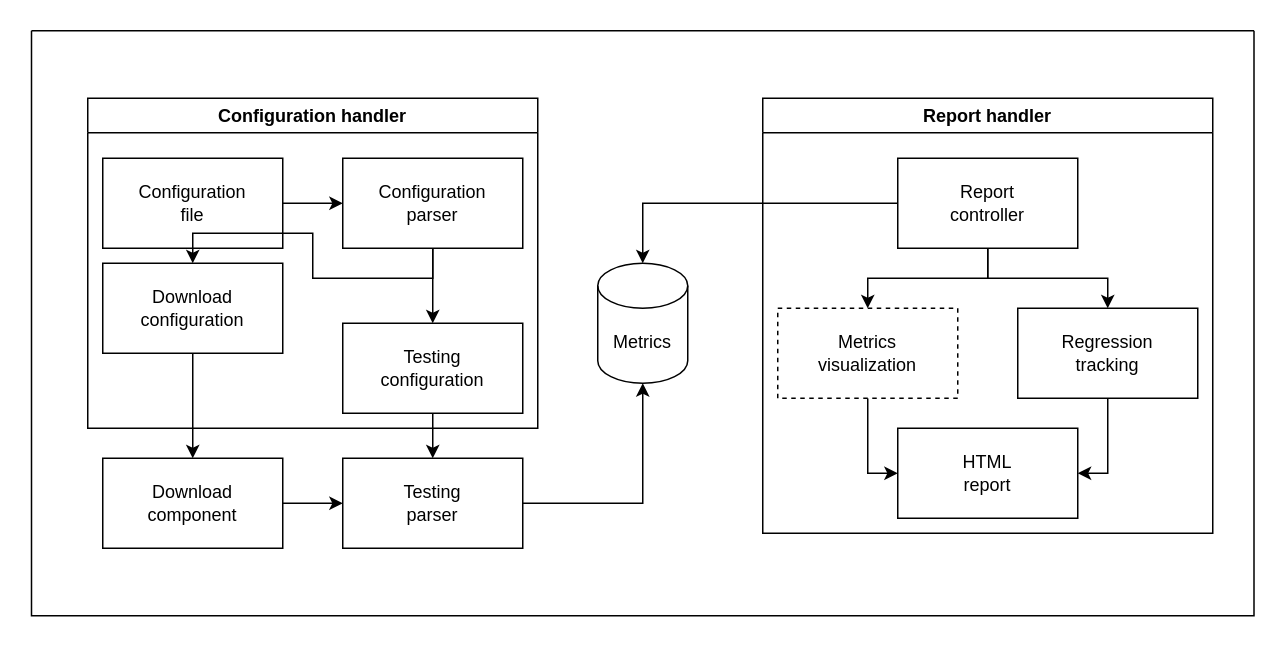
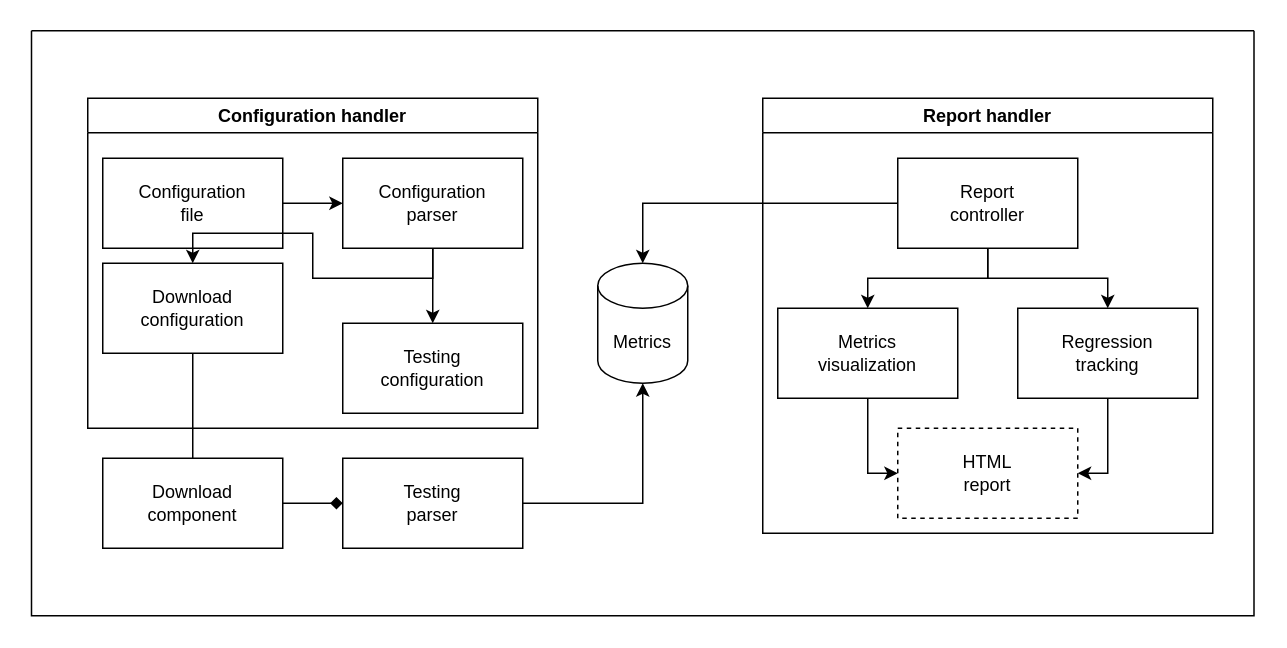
  <mxCell id="0" />
  <mxCell id="1" parent="0" />
- <mxCell id="2" style="edgeStyle=orthogonalEdgeStyle;rounded=0;orthogonalLoop=1;jettySize=auto;html=1;" parent="1" source="3" target="5" edge="1"><mxGeometry relative="1" as="geometry" /></mxCell>
+ <mxCell id="2" style="edgeStyle=orthogonalEdgeStyle;rounded=0;orthogonalLoop=1;jettySize=auto;html=1;endArrow=diamond;" parent="1" source="3" target="5" edge="1"><mxGeometry relative="1" as="geometry" /></mxCell>
  <mxCell id="3" value="Download&lt;div&gt;component&lt;/div&gt;" style="rounded=0;whiteSpace=wrap;html=1;" parent="1" vertex="1"><mxGeometry x="68" y="305" width="120" height="60" as="geometry" /></mxCell>
  <mxCell id="4" style="edgeStyle=orthogonalEdgeStyle;rounded=0;orthogonalLoop=1;jettySize=auto;html=1;" parent="1" source="5" target="6" edge="1"><mxGeometry relative="1" as="geometry" /></mxCell>
  <mxCell id="5" value="Testing&lt;div&gt;parser&lt;/div&gt;" style="rounded=0;whiteSpace=wrap;html=1;" parent="1" vertex="1"><mxGeometry x="228" y="305" width="120" height="60" as="geometry" /></mxCell>
  <mxCell id="6" value="Metrics" style="shape=cylinder3;whiteSpace=wrap;html=1;boundedLbl=1;backgroundOutline=1;size=15;" parent="1" vertex="1"><mxGeometry x="398" y="175" width="60" height="80" as="geometry" /></mxCell>
  <mxCell id="7" value="Configuration handler" style="swimlane;whiteSpace=wrap;html=1;" parent="1" vertex="1"><mxGeometry x="58" width="300" height="220" as="geometry" y="65" /></mxCell>
  <mxCell id="8" style="edgeStyle=orthogonalEdgeStyle;rounded=0;orthogonalLoop=1;jettySize=auto;html=1;exitX=1;exitY=0.5;exitDx=0;exitDy=0;entryX=0;entryY=0.5;entryDx=0;entryDy=0;" parent="7" source="9" target="12" edge="1"><mxGeometry relative="1" as="geometry" /></mxCell>
  <mxCell id="9" value="Configuration&lt;div&gt;file&lt;/div&gt;" style="rounded=0;whiteSpace=wrap;html=1;" parent="7" vertex="1"><mxGeometry x="10" y="40" width="120" height="60" as="geometry" /></mxCell>
  <mxCell id="10" style="edgeStyle=orthogonalEdgeStyle;rounded=0;orthogonalLoop=1;jettySize=auto;html=1;" parent="7" source="12" target="14" edge="1"><mxGeometry relative="1" as="geometry" /></mxCell>
  <mxCell id="11" style="edgeStyle=orthogonalEdgeStyle;rounded=0;orthogonalLoop=1;jettySize=auto;html=1;exitX=0.5;exitY=1;exitDx=0;exitDy=0;" parent="7" source="12" target="13" edge="1"><mxGeometry relative="1" as="geometry" /></mxCell>
  <mxCell id="12" value="Configuration&lt;div&gt;parser&lt;/div&gt;" style="rounded=0;whiteSpace=wrap;html=1;" parent="7" vertex="1"><mxGeometry x="170" y="40" width="120" height="60" as="geometry" /></mxCell>
  <mxCell id="13" value="Download&lt;div&gt;configuration&lt;/div&gt;" style="rounded=0;whiteSpace=wrap;html=1;" parent="7" vertex="1"><mxGeometry x="10" y="110" width="120" height="60" as="geometry" /></mxCell>
  <mxCell id="14" value="Testing&lt;div&gt;configuration&lt;/div&gt;" style="rounded=0;whiteSpace=wrap;html=1;" parent="7" vertex="1"><mxGeometry x="170" y="150" width="120" height="60" as="geometry" /></mxCell>
- <mxCell id="15" style="edgeStyle=orthogonalEdgeStyle;rounded=0;orthogonalLoop=1;jettySize=auto;html=1;exitX=0.5;exitY=1;exitDx=0;exitDy=0;" parent="1" source="13" target="3" edge="1"><mxGeometry relative="1" as="geometry" /></mxCell>
- <mxCell id="16" style="edgeStyle=orthogonalEdgeStyle;rounded=0;orthogonalLoop=1;jettySize=auto;html=1;exitX=0.5;exitY=1;exitDx=0;exitDy=0;" parent="1" source="14" target="5" edge="1"><mxGeometry relative="1" as="geometry" /></mxCell>
+ <mxCell id="15" style="edgeStyle=orthogonalEdgeStyle;rounded=0;orthogonalLoop=1;jettySize=auto;html=1;exitX=0.5;exitY=1;exitDx=0;exitDy=0;endArrow=none;" parent="1" source="13" target="3" edge="1"><mxGeometry relative="1" as="geometry" /></mxCell>
  <mxCell id="17" value="Report handler" style="swimlane;whiteSpace=wrap;html=1;" parent="1" vertex="1"><mxGeometry x="508" width="300" height="290" as="geometry" y="65" /></mxCell>
  <mxCell id="18" style="edgeStyle=orthogonalEdgeStyle;rounded=0;orthogonalLoop=1;jettySize=auto;html=1;" parent="17" source="20" target="22" edge="1"><mxGeometry relative="1" as="geometry" /></mxCell>
  <mxCell id="19" style="edgeStyle=orthogonalEdgeStyle;rounded=0;orthogonalLoop=1;jettySize=auto;html=1;" parent="17" source="20" target="24" edge="1"><mxGeometry relative="1" as="geometry" /></mxCell>
  <mxCell id="20" value="Report&lt;div&gt;controller&lt;/div&gt;" style="rounded=0;whiteSpace=wrap;html=1;" parent="17" vertex="1"><mxGeometry x="90" y="40" width="120" height="60" as="geometry" /></mxCell>
  <mxCell id="21" style="edgeStyle=orthogonalEdgeStyle;rounded=0;orthogonalLoop=1;jettySize=auto;html=1;exitX=0.5;exitY=1;exitDx=0;exitDy=0;entryX=0;entryY=0.5;entryDx=0;entryDy=0;" parent="17" source="22" target="25" edge="1"><mxGeometry relative="1" as="geometry" /></mxCell>
- <mxCell id="22" value="Metrics&lt;div&gt;visualization&lt;/div&gt;" style="rounded=0;whiteSpace=wrap;html=1;dashed=1;" parent="17" vertex="1"><mxGeometry x="10" y="140" width="120" height="60" as="geometry" /></mxCell>
+ <mxCell id="22" value="Metrics&lt;div&gt;visualization&lt;/div&gt;" style="rounded=0;whiteSpace=wrap;html=1;" parent="17" vertex="1"><mxGeometry x="10" y="140" width="120" height="60" as="geometry" /></mxCell>
  <mxCell id="23" style="edgeStyle=orthogonalEdgeStyle;rounded=0;orthogonalLoop=1;jettySize=auto;html=1;entryX=1;entryY=0.5;entryDx=0;entryDy=0;" parent="17" source="24" target="25" edge="1"><mxGeometry relative="1" as="geometry" /></mxCell>
  <mxCell id="24" value="Regression&lt;div&gt;tracking&lt;/div&gt;" style="rounded=0;whiteSpace=wrap;html=1;" parent="17" vertex="1"><mxGeometry x="170" y="140" width="120" height="60" as="geometry" /></mxCell>
- <mxCell id="25" value="HTML&lt;div&gt;report&lt;/div&gt;" style="rounded=0;whiteSpace=wrap;html=1;" parent="17" vertex="1"><mxGeometry x="90" y="220" width="120" height="60" as="geometry" /></mxCell>
+ <mxCell id="25" value="HTML&lt;div&gt;report&lt;/div&gt;" style="rounded=0;whiteSpace=wrap;html=1;dashed=1;" parent="17" vertex="1"><mxGeometry x="90" y="220" width="120" height="60" as="geometry" /></mxCell>
  <mxCell id="26" style="edgeStyle=orthogonalEdgeStyle;rounded=0;orthogonalLoop=1;jettySize=auto;html=1;exitX=0;exitY=0.5;exitDx=0;exitDy=0;" parent="1" source="20" target="6" edge="1"><mxGeometry relative="1" as="geometry" /></mxCell>
  <mxCell id="27" value="" style="swimlane;startSize=0;" vertex="1" parent="1"><mxGeometry x="20.5" y="20" width="815" height="390" as="geometry" /></mxCell>
